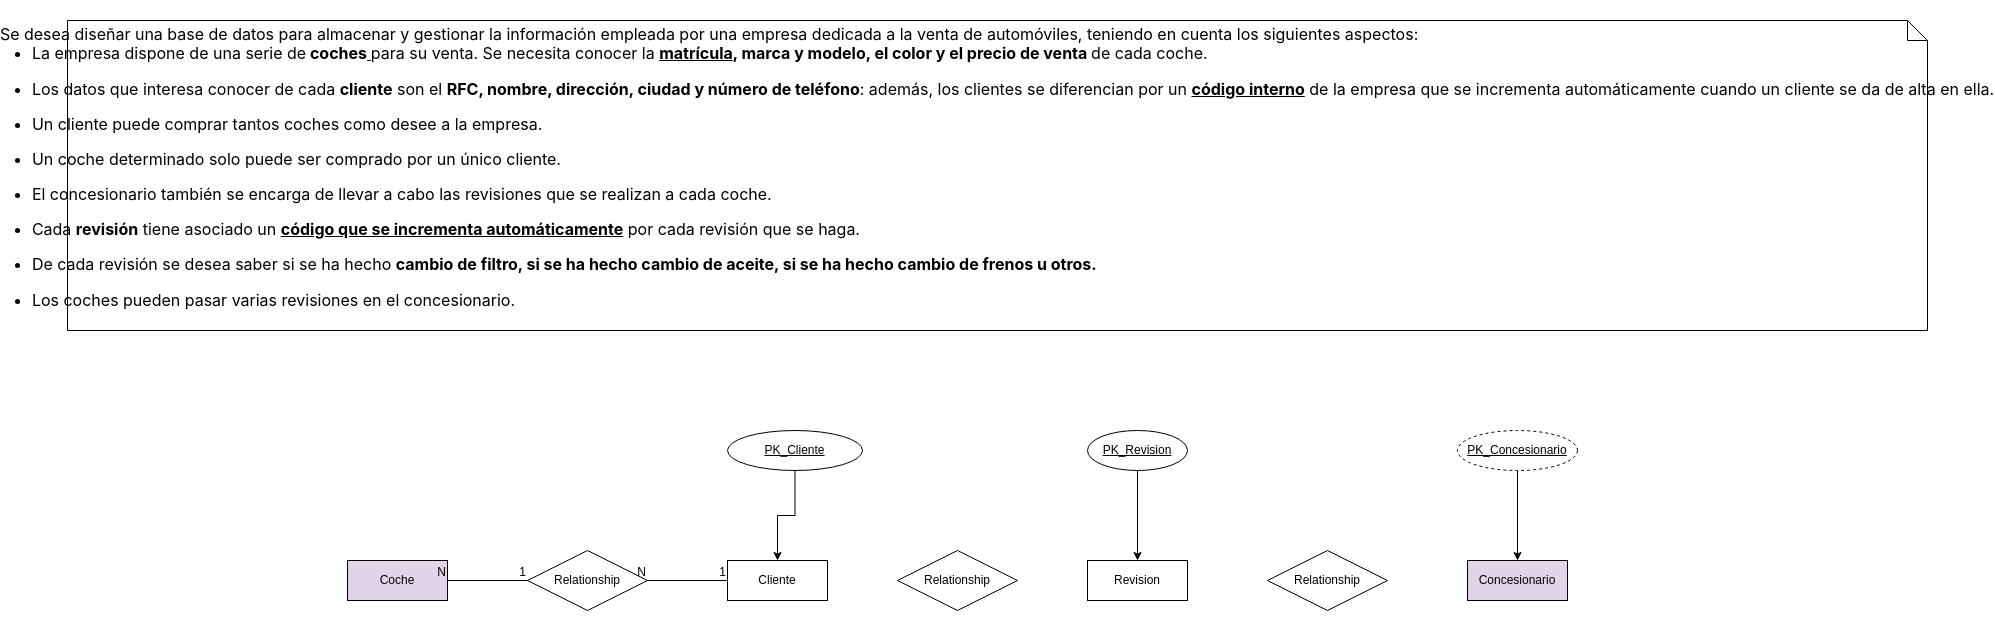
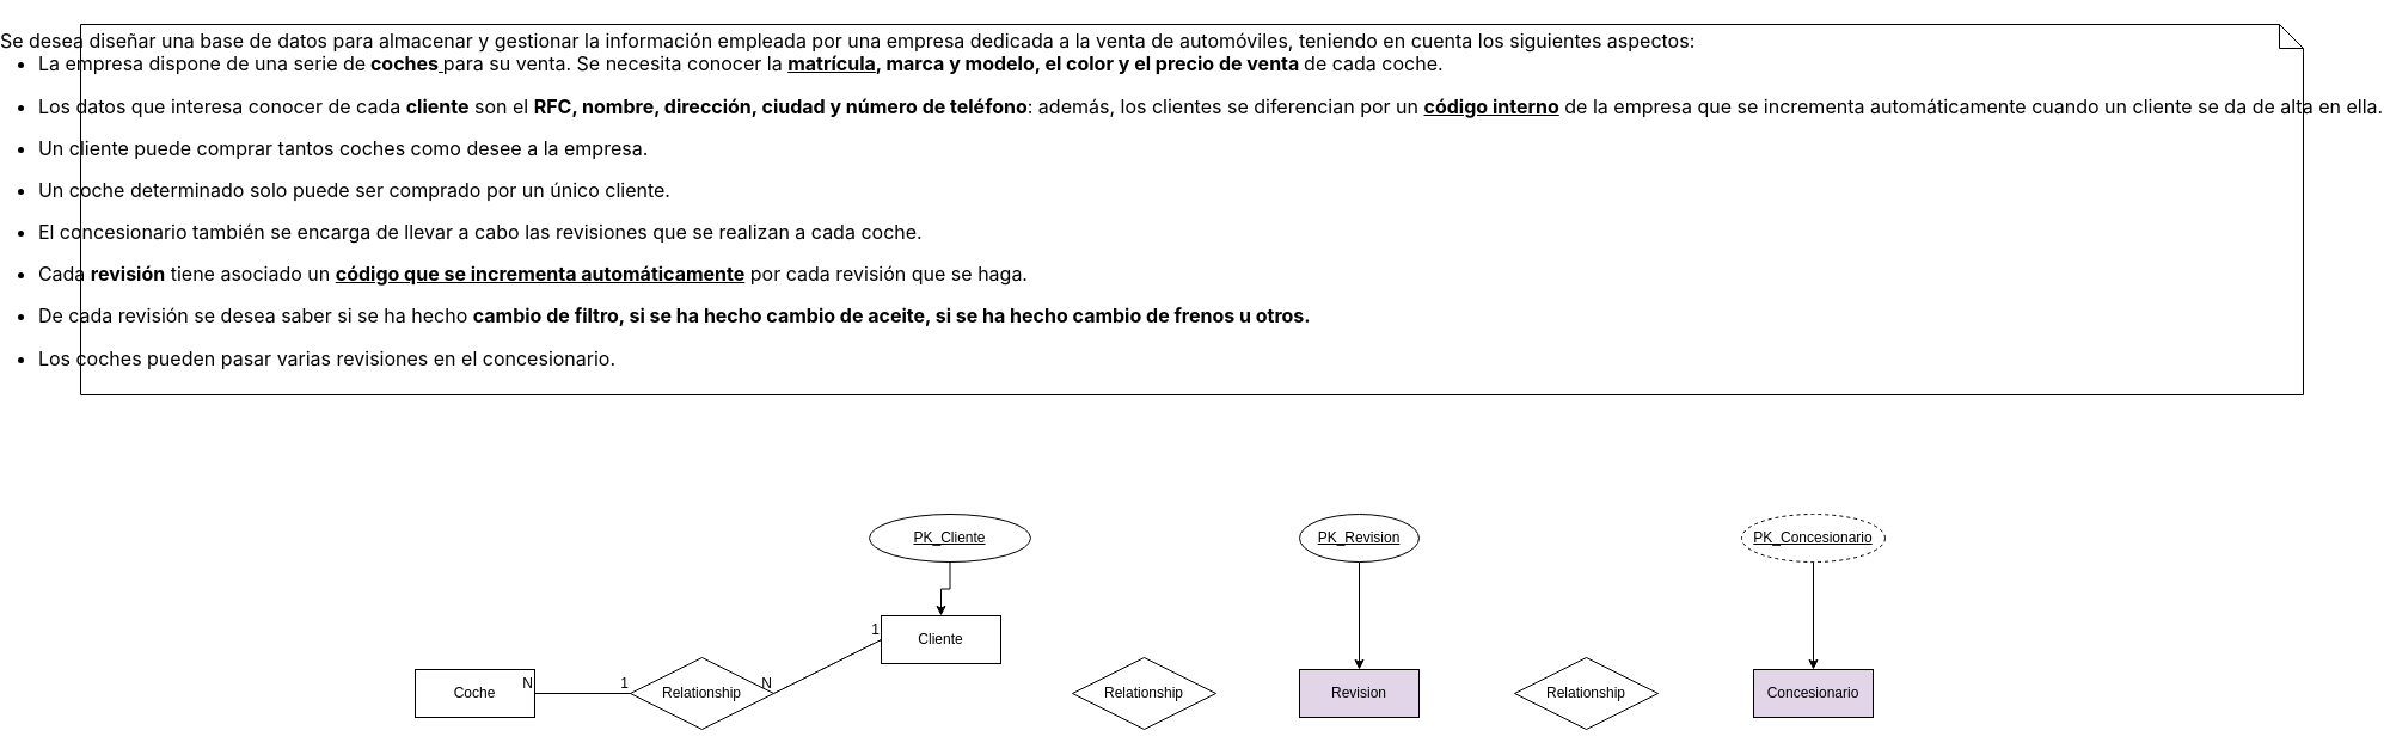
  <mxCell id="0" />
  <mxCell id="1" parent="0" />
  <mxCell id="2" value="&lt;pre style=&quot;box-sizing: border-box; margin-top: 0px; margin-bottom: 16px; font-family: -apple-system, BlinkMacSystemFont, &amp;quot;Segoe UI&amp;quot;, &amp;quot;Noto Sans&amp;quot;, Helvetica, Arial, sans-serif, &amp;quot;Apple Color Emoji&amp;quot;, &amp;quot;Segoe UI Emoji&amp;quot;; font-size: 16px; text-align: start;&quot;&gt;&lt;pre style=&quot;border-color: var(--border-color); box-sizing: border-box; margin-top: 0px; margin-bottom: 16px; font-family: -apple-system, BlinkMacSystemFont, &amp;quot;Segoe UI&amp;quot;, &amp;quot;Noto Sans&amp;quot;, Helvetica, Arial, sans-serif, &amp;quot;Apple Color Emoji&amp;quot;, &amp;quot;Segoe UI Emoji&amp;quot;;&quot;&gt;Se desea diseñar una base de datos para almacenar y gestionar la información empleada por una empresa dedicada a la venta de automóviles, teniendo en cuenta los siguientes aspectos:&lt;ul style=&quot;border-color: var(--border-color); box-sizing: border-box; padding-left: 2em; margin-top: 0px; margin-bottom: 16px;&quot; dir=&quot;auto&quot;&gt;&lt;li style=&quot;border-color: var(--border-color); box-sizing: border-box;&quot;&gt;&lt;span style=&quot;border-color: var(--border-color);&quot;&gt;La empresa dispone de una serie de&lt;b&gt; coches&lt;u&gt; &lt;/u&gt;&lt;/b&gt;para su venta. Se necesita conocer la &lt;b&gt;&lt;u&gt;matrícula&lt;/u&gt;, marca y modelo, el color y el precio de venta &lt;/b&gt;de cada coche.&lt;/span&gt;&lt;/li&gt;&lt;/ul&gt;&lt;ul style=&quot;border-color: var(--border-color); box-sizing: border-box; padding-left: 2em; margin-top: 0px; margin-bottom: 16px;&quot; dir=&quot;auto&quot;&gt;&lt;li style=&quot;border-color: var(--border-color); box-sizing: border-box; margin-top: 0.25em;&quot;&gt;&lt;span style=&quot;border-color: var(--border-color);&quot;&gt;Los datos que interesa conocer de cada &lt;b&gt;cliente&lt;/b&gt; son el &lt;b&gt;RFC, nombre, dirección, ciudad y número de teléfono&lt;/b&gt;: además, los clientes se diferencian por un &lt;b&gt;&lt;u&gt;código interno&lt;/u&gt;&lt;/b&gt; de la empresa que se incrementa automáticamente cuando un cliente se da de alta en ella.&lt;/span&gt;&lt;/li&gt;&lt;/ul&gt;&lt;ul style=&quot;border-color: var(--border-color); box-sizing: border-box; padding-left: 2em; margin-top: 0px; margin-bottom: 16px;&quot; dir=&quot;auto&quot;&gt;&lt;li style=&quot;border-color: var(--border-color); box-sizing: border-box; margin-top: 0.25em;&quot;&gt;&lt;span style=&quot;border-color: var(--border-color);&quot;&gt;Un cliente puede comprar tantos coches como desee a la empresa.&lt;/span&gt;&lt;/li&gt;&lt;/ul&gt;&lt;ul style=&quot;border-color: var(--border-color); box-sizing: border-box; padding-left: 2em; margin-top: 0px; margin-bottom: 16px;&quot; dir=&quot;auto&quot;&gt;&lt;li style=&quot;border-color: var(--border-color); box-sizing: border-box; margin-top: 0.25em;&quot;&gt;&lt;span style=&quot;border-color: var(--border-color);&quot;&gt;Un coche determinado solo puede ser comprado por un único cliente.&lt;/span&gt;&lt;/li&gt;&lt;/ul&gt;&lt;ul style=&quot;border-color: var(--border-color); box-sizing: border-box; padding-left: 2em; margin-top: 0px; margin-bottom: 16px;&quot; dir=&quot;auto&quot;&gt;&lt;li style=&quot;border-color: var(--border-color); box-sizing: border-box; margin-top: 0.25em;&quot;&gt;&lt;span style=&quot;border-color: var(--border-color);&quot;&gt;El concesionario también se encarga de llevar a cabo las revisiones que se realizan a cada coche.&lt;/span&gt;&lt;/li&gt;&lt;/ul&gt;&lt;ul style=&quot;border-color: var(--border-color); box-sizing: border-box; padding-left: 2em; margin-top: 0px; margin-bottom: 16px;&quot; dir=&quot;auto&quot;&gt;&lt;li style=&quot;border-color: var(--border-color); box-sizing: border-box; margin-top: 0.25em;&quot;&gt;&lt;span style=&quot;border-color: var(--border-color);&quot;&gt;Cada &lt;b&gt;revisión&lt;/b&gt; tiene asociado un &lt;b&gt;&lt;u&gt;código que se incrementa automáticamente&lt;/u&gt;&lt;/b&gt; por cada revisión que se haga.&lt;/span&gt;&lt;/li&gt;&lt;/ul&gt;&lt;ul style=&quot;border-color: var(--border-color); box-sizing: border-box; padding-left: 2em; margin-top: 0px; margin-bottom: 16px;&quot; dir=&quot;auto&quot;&gt;&lt;li style=&quot;border-color: var(--border-color); box-sizing: border-box; margin-top: 0.25em;&quot;&gt;&lt;span style=&quot;border-color: var(--border-color);&quot;&gt;De cada revisión se desea saber si se ha hecho &lt;b&gt;cambio de filtro, si se ha hecho cambio de aceite, si se ha hecho cambio de frenos u otros.&lt;/b&gt;&lt;/span&gt;&lt;/li&gt;&lt;/ul&gt;&lt;ul style=&quot;border-color: var(--border-color); box-sizing: border-box; padding-left: 2em; margin-top: 0px; margin-bottom: 16px;&quot; dir=&quot;auto&quot;&gt;&lt;li style=&quot;border-color: var(--border-color); box-sizing: border-box; margin-top: 0.25em;&quot;&gt;&lt;span style=&quot;border-color: var(--border-color);&quot;&gt;Los coches pueden pasar varias revisiones en el concesionario.&lt;/span&gt;&lt;/li&gt;&lt;/ul&gt;&lt;/pre&gt;&lt;/pre&gt;" style="shape=note;size=20;whiteSpace=wrap;html=1;strokeColor=default;fontColor=default;labelBackgroundColor=none;" parent="1" vertex="1"><mxGeometry x="20" y="20" width="1860" height="310" as="geometry" /></mxCell>
- <mxCell id="3" value="Coche" style="whiteSpace=wrap;html=1;align=center;fillColor=#e1d5e7;" parent="1" vertex="1"><mxGeometry x="300" y="560" width="100" height="40" as="geometry" /></mxCell>
- <mxCell id="4" value="Cliente" style="whiteSpace=wrap;html=1;align=center;" parent="1" vertex="1"><mxGeometry x="680" y="560" width="100" height="40" as="geometry" /></mxCell>
- <mxCell id="5" value="Revision" style="whiteSpace=wrap;html=1;align=center;" parent="1" vertex="1"><mxGeometry x="1040" y="560" width="100" height="40" as="geometry" /></mxCell>
+ <mxCell id="3" value="Coche" style="whiteSpace=wrap;html=1;align=center;" parent="1" vertex="1"><mxGeometry x="300" y="560" width="100" height="40" as="geometry" /></mxCell>
+ <mxCell id="4" value="Cliente" style="whiteSpace=wrap;html=1;align=center;" parent="1" vertex="1"><mxGeometry x="690" y="515" width="100" height="40" as="geometry" /></mxCell>
+ <mxCell id="5" value="Revision" style="whiteSpace=wrap;html=1;align=center;fillColor=#e1d5e7;" parent="1" vertex="1"><mxGeometry x="1040" y="560" width="100" height="40" as="geometry" /></mxCell>
  <mxCell id="6" value="Concesionario" style="whiteSpace=wrap;html=1;align=center;fillColor=#e1d5e7;" parent="1" vertex="1"><mxGeometry x="1420" y="560" width="100" height="40" as="geometry" /></mxCell>
  <mxCell id="7" style="edgeStyle=orthogonalEdgeStyle;rounded=0;orthogonalLoop=1;jettySize=auto;html=1;entryX=0.5;entryY=0;entryDx=0;entryDy=0;" parent="1" source="8" target="4" edge="1"><mxGeometry relative="1" as="geometry" /></mxCell>
  <mxCell id="8" value="PK_Cliente" style="ellipse;whiteSpace=wrap;html=1;align=center;fontStyle=4;" parent="1" vertex="1"><mxGeometry x="680" y="430" width="135" height="40" as="geometry" /></mxCell>
  <mxCell id="9" style="edgeStyle=orthogonalEdgeStyle;rounded=0;orthogonalLoop=1;jettySize=auto;html=1;entryX=0.5;entryY=0;entryDx=0;entryDy=0;" parent="1" source="10" target="5" edge="1"><mxGeometry relative="1" as="geometry" /></mxCell>
  <mxCell id="10" value="PK_Revision" style="ellipse;whiteSpace=wrap;html=1;align=center;fontStyle=4;" parent="1" vertex="1"><mxGeometry x="1040" y="430" width="100" height="40" as="geometry" /></mxCell>
  <mxCell id="11" style="edgeStyle=orthogonalEdgeStyle;rounded=0;orthogonalLoop=1;jettySize=auto;html=1;entryX=0.5;entryY=0;entryDx=0;entryDy=0;" parent="1" source="12" target="6" edge="1"><mxGeometry relative="1" as="geometry" /></mxCell>
  <mxCell id="12" value="PK_Concesionario" style="ellipse;whiteSpace=wrap;html=1;align=center;fontStyle=4;dashed=1;" parent="1" vertex="1"><mxGeometry x="1410" y="430" width="120" height="40" as="geometry" /></mxCell>
  <mxCell id="13" value="Relationship" style="shape=rhombus;perimeter=rhombusPerimeter;whiteSpace=wrap;html=1;align=center;" parent="1" vertex="1"><mxGeometry x="480" y="550" width="120" height="60" as="geometry" /></mxCell>
  <mxCell id="14" value="Relationship" style="shape=rhombus;perimeter=rhombusPerimeter;whiteSpace=wrap;html=1;align=center;" parent="1" vertex="1"><mxGeometry x="850" y="550" width="120" height="60" as="geometry" /></mxCell>
  <mxCell id="15" value="Relationship" style="shape=rhombus;perimeter=rhombusPerimeter;whiteSpace=wrap;html=1;align=center;" parent="1" vertex="1"><mxGeometry x="1220" y="550" width="120" height="60" as="geometry" /></mxCell>
  <mxCell id="16" value="" style="endArrow=none;html=1;rounded=0;entryX=1;entryY=0.5;entryDx=0;entryDy=0;exitX=0;exitY=0.5;exitDx=0;exitDy=0;" parent="1" source="4" target="13" edge="1"><mxGeometry relative="1" as="geometry"><mxPoint x="630" y="410" as="sourcePoint" /><mxPoint x="790" y="410" as="targetPoint" /></mxGeometry></mxCell>
  <mxCell id="17" value="N" style="resizable=0;html=1;whiteSpace=wrap;align=right;verticalAlign=bottom;" parent="16" connectable="0" vertex="1"><mxGeometry x="1" relative="1" as="geometry" /></mxCell>
  <mxCell id="18" value="" style="endArrow=none;html=1;rounded=0;dashed=1;dashPattern=1 2;exitX=1;exitY=0.5;exitDx=0;exitDy=0;entryX=0;entryY=0.5;entryDx=0;entryDy=0;" parent="1" source="13" target="4" edge="1"><mxGeometry relative="1" as="geometry"><mxPoint x="630" y="410" as="sourcePoint" /><mxPoint x="790" y="410" as="targetPoint" /></mxGeometry></mxCell>
  <mxCell id="19" value="1" style="resizable=0;html=1;whiteSpace=wrap;align=right;verticalAlign=bottom;" parent="18" connectable="0" vertex="1"><mxGeometry x="1" relative="1" as="geometry" /></mxCell>
  <mxCell id="20" value="" style="endArrow=none;html=1;rounded=0;dashed=1;dashPattern=1 2;exitX=1;exitY=0.5;exitDx=0;exitDy=0;entryX=0;entryY=0.5;entryDx=0;entryDy=0;" parent="1" source="3" target="13" edge="1"><mxGeometry relative="1" as="geometry"><mxPoint x="440" y="500" as="sourcePoint" /><mxPoint x="600" y="500" as="targetPoint" /></mxGeometry></mxCell>
  <mxCell id="21" value="1" style="resizable=0;html=1;whiteSpace=wrap;align=right;verticalAlign=bottom;" parent="20" connectable="0" vertex="1"><mxGeometry x="1" relative="1" as="geometry" /></mxCell>
  <mxCell id="22" value="" style="endArrow=none;html=1;rounded=0;entryX=1;entryY=0.5;entryDx=0;entryDy=0;exitX=0;exitY=0.5;exitDx=0;exitDy=0;" parent="1" source="13" target="3" edge="1"><mxGeometry relative="1" as="geometry"><mxPoint x="630" y="410" as="sourcePoint" /><mxPoint x="580" y="430" as="targetPoint" /></mxGeometry></mxCell>
  <mxCell id="23" value="N" style="resizable=0;html=1;whiteSpace=wrap;align=right;verticalAlign=bottom;" parent="22" connectable="0" vertex="1"><mxGeometry x="1" relative="1" as="geometry" /></mxCell>
